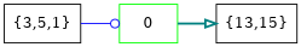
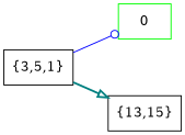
  digraph {
    nodesep=.8
    rankdir=LR
    node [shape=rectangle]
    edge [weight=10]
    n1 [label="{3,5,1}"]
    n2 [color=green label=0]
    n3 [label="{13,15}"]
    n1 -> n2 [arrowhead=odot color=blue style=solid]
-   n2 -> n3 [arrowhead=onormal color=teal style=bold]
+   n1 -> n3 [arrowhead=onormal color=teal style=bold]
  }
